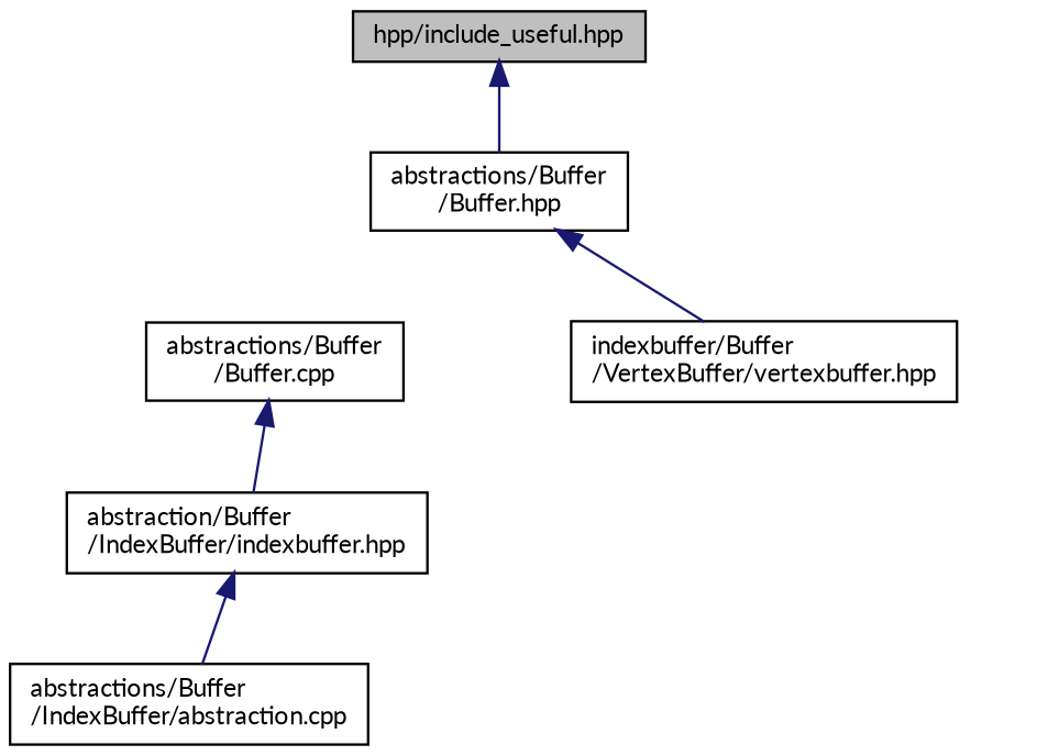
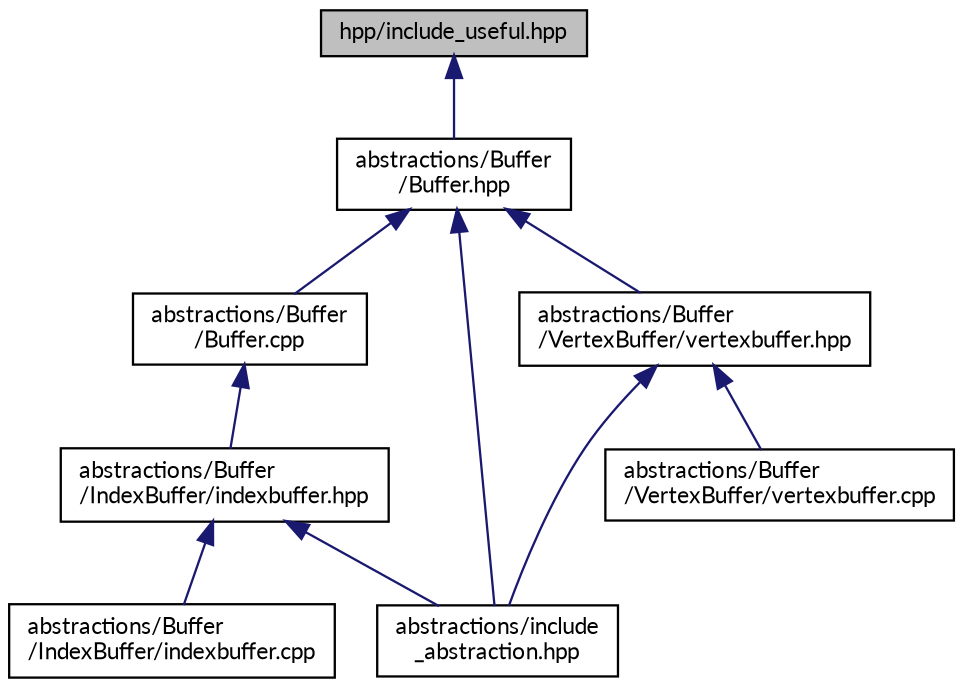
  digraph {
    fontname=Lato
    node [color=black fillcolor=white fontname=Lato fontsize=10 shape=record style=filled]
    edge [color=midnightblue dir=back fontname=Lato fontsize=10 labelfontname=Helvetica labelfontsize=10 style=solid]
    n1 [fillcolor=grey75 fontcolor=black height=0.2 label="hpp/include_useful.hpp" width=0.4]
    n2 [height=0.2 label="abstractions/Buffer\l/Buffer.hpp" width=0.4]
    n3 [height=0.2 label="abstractions/Buffer\l/Buffer.cpp" width=0.4]
-   n5 [height=0.2 label="indexbuffer/Buffer\l/VertexBuffer/vertexbuffer.hpp" width=0.4]
-   n6 [height=0.2 label="abstraction/Buffer\l/IndexBuffer/indexbuffer.hpp" width=0.4]
-   n7 [height=0.2 label="abstractions/Buffer\l/IndexBuffer/abstraction.cpp" width=0.4]
+   n4 [height=0.2 label="abstractions/include\l_abstraction.hpp" width=0.4]
+   n5 [height=0.2 label="abstractions/Buffer\l/VertexBuffer/vertexbuffer.hpp" width=0.4]
+   n6 [height=0.2 label="abstractions/Buffer\l/IndexBuffer/indexbuffer.hpp" width=0.4]
+   n7 [height=0.2 label="abstractions/Buffer\l/IndexBuffer/indexbuffer.cpp" width=0.4]
+   n8 [height=0.2 label="abstractions/Buffer\l/VertexBuffer/vertexbuffer.cpp" width=0.4]
    n1 -> n2
+   n2 -> n3
+   n2 -> n4
    n2 -> n5
    n3 -> n6
+   n5 -> n4
+   n5 -> n8
+   n6 -> n4
    n6 -> n7
  }
